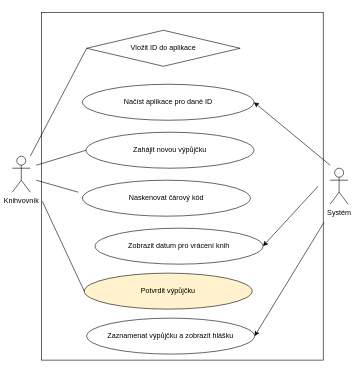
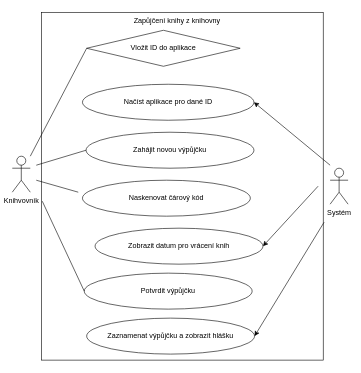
  <mxCell id="0" />
  <mxCell id="1" parent="0" />
  <mxCell id="2" value="Knihvovník" style="shape=umlActor;verticalLabelPosition=bottom;verticalAlign=top;html=1;outlineConnect=0;" parent="1" vertex="1"><mxGeometry x="20" y="260" width="30" height="60" as="geometry" /></mxCell>
  <mxCell id="3" value="Systém" style="shape=umlActor;verticalLabelPosition=bottom;verticalAlign=top;html=1;outlineConnect=0;" parent="1" vertex="1"><mxGeometry x="550" y="280" width="30" height="60" as="geometry" /></mxCell>
  <mxCell id="4" value="Vložit ID do aplikace" style="rhombus;whiteSpace=wrap;html=1;" parent="1" vertex="1"><mxGeometry x="144" y="50" width="256" height="60" as="geometry" /></mxCell>
  <mxCell id="5" value="Načíst aplikace pro dané ID" style="ellipse;whiteSpace=wrap;html=1;" parent="1" vertex="1"><mxGeometry x="137" y="140" width="286" height="60" as="geometry" /></mxCell>
  <mxCell id="6" value="Zahájit novou výpůjčku" style="ellipse;whiteSpace=wrap;html=1;" parent="1" vertex="1"><mxGeometry x="143" y="220" width="280" height="60" as="geometry" /></mxCell>
  <mxCell id="7" value="" style="endArrow=none;html=1;rounded=0;entryX=0;entryY=0.5;entryDx=0;entryDy=0;" parent="1" target="4" edge="1"><mxGeometry width="50" height="50" relative="1" as="geometry"><mxPoint x="50" y="260" as="sourcePoint" /><mxPoint x="100" y="210" as="targetPoint" /></mxGeometry></mxCell>
  <mxCell id="8" value="Naskenovat čárový kód" style="ellipse;whiteSpace=wrap;html=1;" parent="1" vertex="1"><mxGeometry x="137" y="300" width="280" height="60" as="geometry" /></mxCell>
  <mxCell id="9" value="Zobrazit datum pro vrácení knih" style="ellipse;whiteSpace=wrap;html=1;" parent="1" vertex="1"><mxGeometry x="158" y="380" width="280" height="60" as="geometry" /></mxCell>
- <mxCell id="10" value="Potvrdit výpůjčku" style="ellipse;whiteSpace=wrap;html=1;fillColor=#fff2cc;" parent="1" vertex="1"><mxGeometry x="140" y="455" width="280" height="60" as="geometry" /></mxCell>
+ <mxCell id="10" value="Potvrdit výpůjčku" style="ellipse;whiteSpace=wrap;html=1;" parent="1" vertex="1"><mxGeometry x="140" y="455" width="280" height="60" as="geometry" /></mxCell>
  <mxCell id="11" value="Zaznamenat výpůjčku a zobrazit hlášku" style="ellipse;whiteSpace=wrap;html=1;" parent="1" vertex="1"><mxGeometry x="144" y="530" width="280" height="60" as="geometry" /></mxCell>
  <mxCell id="12" value="" style="endArrow=none;html=1;rounded=0;entryX=0;entryY=0.5;entryDx=0;entryDy=0;" parent="1" target="6" edge="1"><mxGeometry width="50" height="50" relative="1" as="geometry"><mxPoint x="60" y="275" as="sourcePoint" /><mxPoint x="110" y="225" as="targetPoint" /></mxGeometry></mxCell>
  <mxCell id="13" value="" style="endArrow=none;html=1;rounded=0;" parent="1" edge="1"><mxGeometry width="50" height="50" relative="1" as="geometry"><mxPoint x="60" y="300" as="sourcePoint" /><mxPoint x="130" y="320" as="targetPoint" /></mxGeometry></mxCell>
  <mxCell id="14" value="" style="endArrow=none;html=1;rounded=0;entryX=0;entryY=0.5;entryDx=0;entryDy=0;" parent="1" target="10" edge="1"><mxGeometry width="50" height="50" relative="1" as="geometry"><mxPoint x="70" y="335" as="sourcePoint" /><mxPoint x="120" y="285" as="targetPoint" /></mxGeometry></mxCell>
  <mxCell id="15" value="" style="endArrow=classic;html=1;rounded=0;entryX=1;entryY=0.5;entryDx=0;entryDy=0;" parent="1" target="5" edge="1"><mxGeometry width="50" height="50" relative="1" as="geometry"><mxPoint x="550" y="275" as="sourcePoint" /><mxPoint x="600" y="225" as="targetPoint" /></mxGeometry></mxCell>
  <mxCell id="16" value="" style="endArrow=classic;html=1;rounded=0;entryX=1;entryY=0.5;entryDx=0;entryDy=0;" parent="1" target="9" edge="1"><mxGeometry width="50" height="50" relative="1" as="geometry"><mxPoint x="530" y="310" as="sourcePoint" /><mxPoint x="580" y="260" as="targetPoint" /></mxGeometry></mxCell>
  <mxCell id="17" value="" style="endArrow=classic;html=1;rounded=0;entryX=1;entryY=0.5;entryDx=0;entryDy=0;" parent="1" target="11" edge="1"><mxGeometry width="50" height="50" relative="1" as="geometry"><mxPoint x="540" y="370" as="sourcePoint" /><mxPoint x="590" y="320" as="targetPoint" /></mxGeometry></mxCell>
  <mxCell id="18" value="" style="rounded=0;whiteSpace=wrap;html=1;fillColor=none;" parent="1" vertex="1"><mxGeometry x="68.5" y="20" width="470" height="580" as="geometry" /></mxCell>
+ <mxCell id="19" value="Zapůjčení knihy z knihovny" style="text;html=1;strokeColor=none;fillColor=none;align=center;verticalAlign=middle;whiteSpace=wrap;rounded=0;" parent="1" vertex="1"><mxGeometry x="200" y="20" width="190" height="30" as="geometry" /></mxCell>
